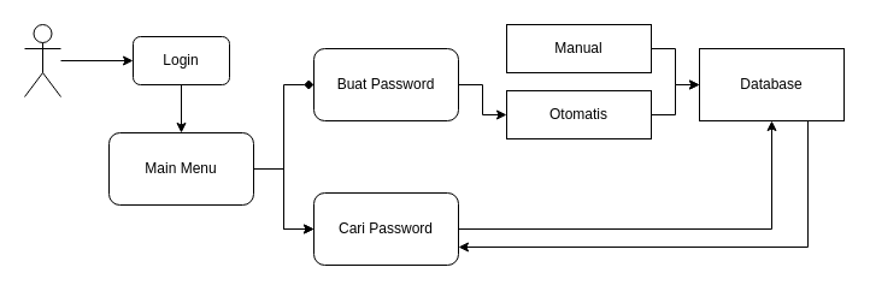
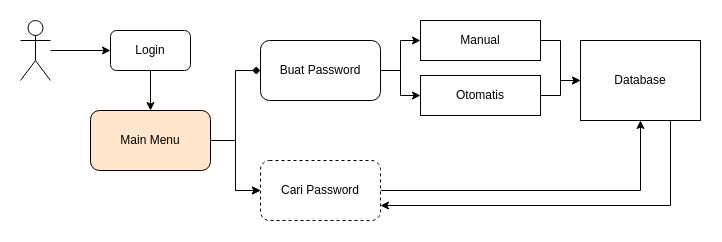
  <mxCell id="0" />
  <mxCell id="1" parent="0" />
  <mxCell id="2" value="" style="edgeStyle=orthogonalEdgeStyle;rounded=0;orthogonalLoop=1;jettySize=auto;html=1;" edge="1" parent="1" source="3" target="5"><mxGeometry relative="1" as="geometry" /></mxCell>
  <mxCell id="3" value="Actor" style="shape=umlActor;verticalLabelPosition=top;verticalAlign=bottom;outlineConnect=0;labelPosition=center;align=center;fontFamily=Times New Roman;labelBackgroundColor=none;fontColor=none;noLabel=1;" vertex="1" parent="1"><mxGeometry x="20" y="20" width="30" height="60" as="geometry" /></mxCell>
  <mxCell id="4" value="" style="edgeStyle=orthogonalEdgeStyle;rounded=0;orthogonalLoop=1;jettySize=auto;html=1;" edge="1" parent="1" source="5" target="9"><mxGeometry relative="1" as="geometry" /></mxCell>
  <mxCell id="5" value="Login" style="rounded=1;whiteSpace=wrap;html=1;" vertex="1" parent="1"><mxGeometry x="110" y="30" width="80" height="40" as="geometry" /></mxCell>
  <mxCell id="6" value="" style="edgeStyle=orthogonalEdgeStyle;rounded=0;orthogonalLoop=1;jettySize=auto;html=1;" edge="1" parent="1" source="9" target="14"><mxGeometry relative="1" as="geometry" /></mxCell>
  <mxCell id="7" value="" style="edgeStyle=orthogonalEdgeStyle;rounded=0;orthogonalLoop=1;jettySize=auto;html=1;" edge="1" parent="1" source="9" target="14"><mxGeometry relative="1" as="geometry" /></mxCell>
  <mxCell id="8" style="edgeStyle=orthogonalEdgeStyle;rounded=0;orthogonalLoop=1;jettySize=auto;html=1;exitX=1;exitY=0.5;exitDx=0;exitDy=0;entryX=0;entryY=0.5;entryDx=0;entryDy=0;endArrow=diamond;" edge="1" parent="1" source="9" target="12"><mxGeometry relative="1" as="geometry" /></mxCell>
- <mxCell id="9" value="Main Menu" style="rounded=1;whiteSpace=wrap;html=1;" vertex="1" parent="1"><mxGeometry x="90" y="110" width="120" height="60" as="geometry" /></mxCell>
+ <mxCell id="9" value="Main Menu" style="rounded=1;whiteSpace=wrap;html=1;fillColor=#ffe6cc;" vertex="1" parent="1"><mxGeometry x="90" y="110" width="120" height="60" as="geometry" /></mxCell>
+ <mxCell id="10" style="edgeStyle=orthogonalEdgeStyle;rounded=0;orthogonalLoop=1;jettySize=auto;html=1;exitX=1;exitY=0.5;exitDx=0;exitDy=0;entryX=0;entryY=0.5;entryDx=0;entryDy=0;" edge="1" parent="1" source="12" target="16"><mxGeometry relative="1" as="geometry" /></mxCell>
  <mxCell id="11" style="edgeStyle=orthogonalEdgeStyle;rounded=0;orthogonalLoop=1;jettySize=auto;html=1;exitX=1;exitY=0.5;exitDx=0;exitDy=0;entryX=0;entryY=0.5;entryDx=0;entryDy=0;" edge="1" parent="1" source="12" target="18"><mxGeometry relative="1" as="geometry" /></mxCell>
  <mxCell id="12" value="Buat Password" style="rounded=1;whiteSpace=wrap;html=1;" vertex="1" parent="1"><mxGeometry x="260" y="40" width="120" height="60" as="geometry" /></mxCell>
  <mxCell id="13" style="edgeStyle=orthogonalEdgeStyle;rounded=0;orthogonalLoop=1;jettySize=auto;html=1;exitX=1;exitY=0.5;exitDx=0;exitDy=0;entryX=0.5;entryY=1;entryDx=0;entryDy=0;" edge="1" parent="1" source="14" target="20"><mxGeometry relative="1" as="geometry" /></mxCell>
- <mxCell id="14" value="Cari Password" style="rounded=1;whiteSpace=wrap;html=1;" vertex="1" parent="1"><mxGeometry x="260" y="160" width="120" height="60" as="geometry" /></mxCell>
+ <mxCell id="14" value="Cari Password" style="rounded=1;whiteSpace=wrap;html=1;dashed=1;" vertex="1" parent="1"><mxGeometry x="260" y="160" width="120" height="60" as="geometry" /></mxCell>
  <mxCell id="15" value="" style="edgeStyle=orthogonalEdgeStyle;rounded=0;orthogonalLoop=1;jettySize=auto;html=1;" edge="1" parent="1" source="16" target="20"><mxGeometry relative="1" as="geometry" /></mxCell>
  <mxCell id="16" value="Manual" style="rounded=0;whiteSpace=wrap;html=1;" vertex="1" parent="1"><mxGeometry x="420" y="20" width="120" height="40" as="geometry" /></mxCell>
  <mxCell id="17" value="" style="edgeStyle=orthogonalEdgeStyle;rounded=0;orthogonalLoop=1;jettySize=auto;html=1;" edge="1" parent="1" source="18" target="20"><mxGeometry relative="1" as="geometry" /></mxCell>
  <mxCell id="18" value="Otomatis" style="rounded=0;whiteSpace=wrap;html=1;" vertex="1" parent="1"><mxGeometry x="420" y="75" width="120" height="40" as="geometry" /></mxCell>
  <mxCell id="19" style="edgeStyle=orthogonalEdgeStyle;rounded=0;orthogonalLoop=1;jettySize=auto;html=1;exitX=0.75;exitY=1;exitDx=0;exitDy=0;entryX=1;entryY=0.75;entryDx=0;entryDy=0;" edge="1" parent="1" source="20" target="14"><mxGeometry relative="1" as="geometry" /></mxCell>
- <mxCell id="20" value="Database" style="rounded=0;whiteSpace=wrap;html=1;" vertex="1" parent="1"><mxGeometry x="580" y="40" width="120" height="60" as="geometry" /></mxCell>
+ <mxCell id="20" value="Database" style="rounded=0;whiteSpace=wrap;html=1;" vertex="1" parent="1"><mxGeometry x="580" y="40" width="120" height="80" as="geometry" /></mxCell>
